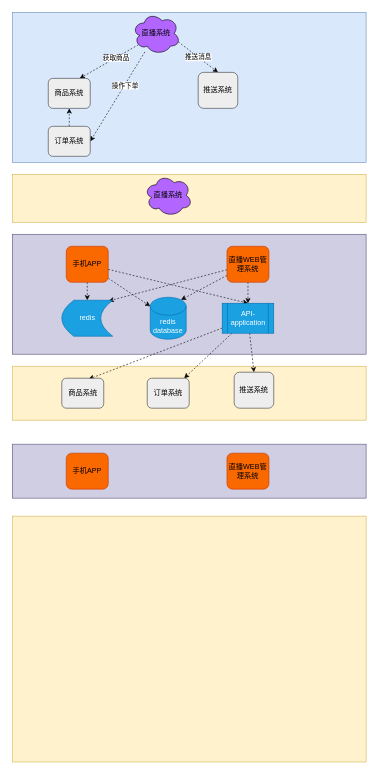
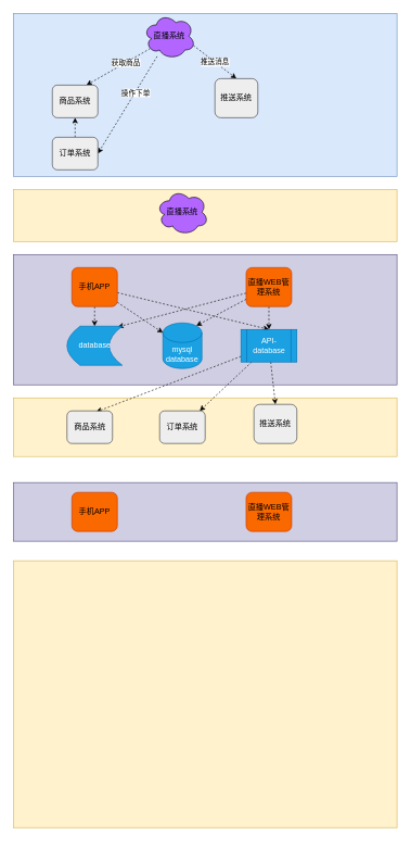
  <mxCell id="0" />
  <mxCell id="1" parent="0" />
  <mxCell id="2" value="" style="rounded=0;whiteSpace=wrap;html=1;fillColor=#fff2cc;strokeColor=#d6b656;" vertex="1" parent="1"><mxGeometry x="20" y="610" width="590" height="90" as="geometry" /></mxCell>
  <mxCell id="3" value="" style="rounded=0;whiteSpace=wrap;html=1;fillColor=#dae8fc;strokeColor=#6c8ebf;" vertex="1" parent="1"><mxGeometry x="20" y="20" width="590" height="250" as="geometry" /></mxCell>
  <mxCell id="4" style="rounded=0;orthogonalLoop=1;jettySize=auto;html=1;exitX=0.13;exitY=0.77;exitDx=0;exitDy=0;exitPerimeter=0;entryX=0.75;entryY=0;entryDx=0;entryDy=0;dashed=1;" edge="1" parent="1" source="9" target="10"><mxGeometry relative="1" as="geometry" /></mxCell>
  <mxCell id="5" value="获取商品" style="edgeLabel;html=1;align=center;verticalAlign=middle;resizable=0;points=[];" vertex="1" connectable="0" parent="4"><mxGeometry x="-0.228" relative="1" as="geometry"><mxPoint as="offset" /></mxGeometry></mxCell>
  <mxCell id="6" value="推送消息" style="edgeStyle=none;rounded=0;orthogonalLoop=1;jettySize=auto;html=1;exitX=0.96;exitY=0.7;exitDx=0;exitDy=0;exitPerimeter=0;entryX=0.5;entryY=0;entryDx=0;entryDy=0;dashed=1;" edge="1" parent="1" source="9" target="13"><mxGeometry relative="1" as="geometry" /></mxCell>
  <mxCell id="7" style="edgeStyle=none;rounded=0;orthogonalLoop=1;jettySize=auto;html=1;entryX=1;entryY=0.5;entryDx=0;entryDy=0;dashed=1;" edge="1" parent="1" source="9" target="12"><mxGeometry relative="1" as="geometry" /></mxCell>
  <mxCell id="8" value="操作下单" style="edgeLabel;html=1;align=center;verticalAlign=middle;resizable=0;points=[];" vertex="1" connectable="0" parent="7"><mxGeometry x="-0.258" relative="1" as="geometry"><mxPoint as="offset" /></mxGeometry></mxCell>
  <mxCell id="9" value="直播系统" style="ellipse;shape=cloud;whiteSpace=wrap;html=1;fillColor=#B266FF;" vertex="1" parent="1"><mxGeometry x="220" y="20" width="80" height="70" as="geometry" /></mxCell>
  <mxCell id="10" value="商品系统" style="rounded=1;whiteSpace=wrap;html=1;fillColor=#eeeeee;strokeColor=#36393d;" vertex="1" parent="1"><mxGeometry x="80" y="130" width="70" height="50" as="geometry" /></mxCell>
  <mxCell id="11" style="edgeStyle=none;rounded=0;orthogonalLoop=1;jettySize=auto;html=1;entryX=0.5;entryY=1;entryDx=0;entryDy=0;dashed=1;" edge="1" parent="1" source="12" target="10"><mxGeometry relative="1" as="geometry" /></mxCell>
  <mxCell id="12" value="订单系统" style="rounded=1;whiteSpace=wrap;html=1;fillColor=#eeeeee;strokeColor=#36393d;" vertex="1" parent="1"><mxGeometry x="80" y="210" width="70" height="50" as="geometry" /></mxCell>
  <mxCell id="13" value="推送系统" style="rounded=1;whiteSpace=wrap;html=1;fillColor=#eeeeee;strokeColor=#36393d;" vertex="1" parent="1"><mxGeometry x="330" y="120" width="66" height="60" as="geometry" /></mxCell>
  <mxCell id="14" value="" style="rounded=0;whiteSpace=wrap;html=1;fillColor=#fff2cc;strokeColor=#d6b656;" vertex="1" parent="1"><mxGeometry x="20" y="290" width="590" height="80" as="geometry" /></mxCell>
  <mxCell id="15" value="直播系统" style="ellipse;shape=cloud;whiteSpace=wrap;html=1;fillColor=#B266FF;" vertex="1" parent="1"><mxGeometry x="240" y="290" width="80" height="70" as="geometry" /></mxCell>
  <mxCell id="16" value="" style="rounded=0;whiteSpace=wrap;html=1;fillColor=#d0cee2;strokeColor=#56517e;" vertex="1" parent="1"><mxGeometry x="20" y="390" width="590" height="200" as="geometry" /></mxCell>
  <mxCell id="17" style="edgeStyle=none;rounded=0;orthogonalLoop=1;jettySize=auto;html=1;exitX=0.5;exitY=1;exitDx=0;exitDy=0;entryX=0.5;entryY=0;entryDx=0;entryDy=0;dashed=1;" edge="1" parent="1" source="20" target="26"><mxGeometry relative="1" as="geometry" /></mxCell>
  <mxCell id="18" style="edgeStyle=none;rounded=0;orthogonalLoop=1;jettySize=auto;html=1;dashed=1;" edge="1" parent="1" source="20" target="25"><mxGeometry relative="1" as="geometry" /></mxCell>
  <mxCell id="19" style="edgeStyle=none;rounded=0;orthogonalLoop=1;jettySize=auto;html=1;entryX=0.5;entryY=0;entryDx=0;entryDy=0;dashed=1;" edge="1" parent="1" source="20" target="30"><mxGeometry relative="1" as="geometry" /></mxCell>
  <mxCell id="20" value="手机APP" style="rounded=1;whiteSpace=wrap;html=1;fillColor=#fa6800;fontColor=#000000;strokeColor=#C73500;" vertex="1" parent="1"><mxGeometry x="110" y="410" width="70" height="60" as="geometry" /></mxCell>
  <mxCell id="21" style="edgeStyle=none;rounded=0;orthogonalLoop=1;jettySize=auto;html=1;entryX=0.92;entryY=0.018;entryDx=0;entryDy=0;entryPerimeter=0;dashed=1;" edge="1" parent="1" source="24" target="26"><mxGeometry relative="1" as="geometry" /></mxCell>
  <mxCell id="22" style="edgeStyle=none;rounded=0;orthogonalLoop=1;jettySize=auto;html=1;entryX=0.855;entryY=0;entryDx=0;entryDy=4.35;entryPerimeter=0;dashed=1;" edge="1" parent="1" source="24" target="25"><mxGeometry relative="1" as="geometry" /></mxCell>
  <mxCell id="23" style="edgeStyle=none;rounded=0;orthogonalLoop=1;jettySize=auto;html=1;dashed=1;" edge="1" parent="1" source="24" target="30"><mxGeometry relative="1" as="geometry" /></mxCell>
  <mxCell id="24" value="直播WEB管理系统" style="rounded=1;whiteSpace=wrap;html=1;fillColor=#fa6800;fontColor=#000000;strokeColor=#C73500;" vertex="1" parent="1"><mxGeometry x="378" y="410" width="70" height="60" as="geometry" /></mxCell>
- <mxCell id="25" value="redis database" style="shape=cylinder3;whiteSpace=wrap;html=1;boundedLbl=1;backgroundOutline=1;size=15;fillColor=#1ba1e2;fontColor=#ffffff;strokeColor=#006EAF;" vertex="1" parent="1"><mxGeometry x="250" y="495" width="60" height="70" as="geometry" /></mxCell>
- <mxCell id="26" value="redis" style="shape=dataStorage;whiteSpace=wrap;html=1;fixedSize=1;fillColor=#1ba1e2;fontColor=#ffffff;strokeColor=#006EAF;" vertex="1" parent="1"><mxGeometry x="102.5" y="500" width="85" height="60" as="geometry" /></mxCell>
+ <mxCell id="25" value="mysql database" style="shape=cylinder3;whiteSpace=wrap;html=1;boundedLbl=1;backgroundOutline=1;size=15;fillColor=#1ba1e2;fontColor=#ffffff;strokeColor=#006EAF;" vertex="1" parent="1"><mxGeometry x="250" y="495" width="60" height="70" as="geometry" /></mxCell>
+ <mxCell id="26" value="database" style="shape=dataStorage;whiteSpace=wrap;html=1;fixedSize=1;fillColor=#1ba1e2;fontColor=#ffffff;strokeColor=#006EAF;" vertex="1" parent="1"><mxGeometry x="102.5" y="500" width="85" height="60" as="geometry" /></mxCell>
  <mxCell id="27" style="edgeStyle=none;rounded=0;orthogonalLoop=1;jettySize=auto;html=1;entryX=0.641;entryY=0.029;entryDx=0;entryDy=0;entryPerimeter=0;dashed=1;" edge="1" parent="1" source="30" target="31"><mxGeometry relative="1" as="geometry" /></mxCell>
  <mxCell id="28" style="edgeStyle=none;rounded=0;orthogonalLoop=1;jettySize=auto;html=1;dashed=1;" edge="1" parent="1" source="30" target="33"><mxGeometry relative="1" as="geometry" /></mxCell>
  <mxCell id="29" style="edgeStyle=none;rounded=0;orthogonalLoop=1;jettySize=auto;html=1;entryX=0.5;entryY=0;entryDx=0;entryDy=0;dashed=1;" edge="1" parent="1" source="30" target="32"><mxGeometry relative="1" as="geometry" /></mxCell>
- <mxCell id="30" value="API-application" style="shape=process;whiteSpace=wrap;html=1;backgroundOutline=1;fillColor=#1ba1e2;fontColor=#ffffff;strokeColor=#006EAF;" vertex="1" parent="1"><mxGeometry x="370" y="505" width="86" height="50" as="geometry" /></mxCell>
+ <mxCell id="30" value="API-database" style="shape=process;whiteSpace=wrap;html=1;backgroundOutline=1;fillColor=#1ba1e2;fontColor=#ffffff;strokeColor=#006EAF;" vertex="1" parent="1"><mxGeometry x="370" y="505" width="86" height="50" as="geometry" /></mxCell>
  <mxCell id="31" value="商品系统" style="rounded=1;whiteSpace=wrap;html=1;fillColor=#eeeeee;strokeColor=#36393d;" vertex="1" parent="1"><mxGeometry x="102.5" y="630" width="70" height="50" as="geometry" /></mxCell>
  <mxCell id="32" value="推送系统" style="rounded=1;whiteSpace=wrap;html=1;fillColor=#eeeeee;strokeColor=#36393d;" vertex="1" parent="1"><mxGeometry x="390" y="620" width="66" height="60" as="geometry" /></mxCell>
  <mxCell id="33" value="订单系统" style="rounded=1;whiteSpace=wrap;html=1;fillColor=#eeeeee;strokeColor=#36393d;" vertex="1" parent="1"><mxGeometry x="245" y="630" width="70" height="50" as="geometry" /></mxCell>
  <mxCell id="34" value="" style="rounded=0;whiteSpace=wrap;html=1;fillColor=#d0cee2;strokeColor=#56517e;" vertex="1" parent="1"><mxGeometry x="20" y="740" width="590" height="90" as="geometry" /></mxCell>
  <mxCell id="35" value="手机APP" style="rounded=1;whiteSpace=wrap;html=1;fillColor=#fa6800;fontColor=#000000;strokeColor=#C73500;" vertex="1" parent="1"><mxGeometry x="110" y="755" width="70" height="60" as="geometry" /></mxCell>
  <mxCell id="36" value="直播WEB管理系统" style="rounded=1;whiteSpace=wrap;html=1;fillColor=#fa6800;fontColor=#000000;strokeColor=#C73500;" vertex="1" parent="1"><mxGeometry x="378" y="755" width="70" height="60" as="geometry" /></mxCell>
  <mxCell id="37" value="" style="rounded=0;whiteSpace=wrap;html=1;fillColor=#fff2cc;strokeColor=#d6b656;" vertex="1" parent="1"><mxGeometry x="20" y="860" width="590" height="410" as="geometry" /></mxCell>
